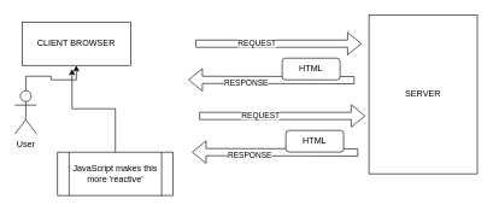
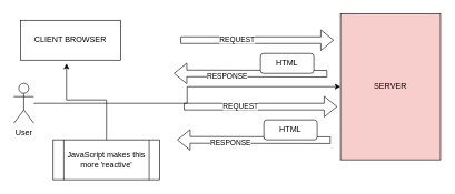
  <mxCell id="0" />
  <mxCell id="1" parent="0" />
- <mxCell id="2" value="" style="edgeStyle=orthogonalEdgeStyle;rounded=0;orthogonalLoop=1;jettySize=auto;html=1;" edge="1" parent="1" source="3" target="4"><mxGeometry relative="1" as="geometry" /></mxCell>
+ <mxCell id="2" value="" style="edgeStyle=orthogonalEdgeStyle;rounded=0;orthogonalLoop=1;jettySize=auto;html=1;" edge="1" parent="1" source="3" target="5"><mxGeometry relative="1" as="geometry" /></mxCell>
  <mxCell id="3" value="User" style="shape=umlActor;verticalLabelPosition=bottom;verticalAlign=top;html=1;outlineConnect=0;" vertex="1" parent="1"><mxGeometry x="20" y="125" width="30" height="60" as="geometry" /></mxCell>
  <mxCell id="4" value="CLIENT BROWSER" style="rounded=0;whiteSpace=wrap;html=1;" vertex="1" parent="1"><mxGeometry x="30" y="30" width="150" height="60" as="geometry" /></mxCell>
- <mxCell id="5" value="SERVER" style="rounded=0;whiteSpace=wrap;html=1;" vertex="1" parent="1"><mxGeometry x="510" y="20" width="150" height="220" as="geometry" /></mxCell>
+ <mxCell id="5" value="SERVER" style="rounded=0;whiteSpace=wrap;html=1;fillColor=#f8cecc;" vertex="1" parent="1"><mxGeometry x="510" y="20" width="150" height="220" as="geometry" /></mxCell>
  <mxCell id="6" value="" style="shape=flexArrow;endArrow=classic;html=1;rounded=0;" edge="1" parent="1"><mxGeometry width="50" height="50" relative="1" as="geometry"><mxPoint x="270" y="60" as="sourcePoint" /><mxPoint x="500" y="60" as="targetPoint" /><Array as="points" /></mxGeometry></mxCell>
  <mxCell id="7" value="REQUEST" style="edgeLabel;html=1;align=center;verticalAlign=middle;resizable=0;points=[];" vertex="1" connectable="0" parent="6"><mxGeometry x="-0.27" y="2" relative="1" as="geometry"><mxPoint as="offset" /></mxGeometry></mxCell>
  <mxCell id="8" value="" style="shape=flexArrow;endArrow=classic;html=1;rounded=0;" edge="1" parent="1"><mxGeometry width="50" height="50" relative="1" as="geometry"><mxPoint x="490" y="110.5" as="sourcePoint" /><mxPoint x="260" y="110" as="targetPoint" /><Array as="points" /></mxGeometry></mxCell>
  <mxCell id="9" value="RESPONSE" style="edgeLabel;html=1;align=center;verticalAlign=middle;resizable=0;points=[];" vertex="1" connectable="0" parent="8"><mxGeometry x="0.304" y="4" relative="1" as="geometry"><mxPoint as="offset" /></mxGeometry></mxCell>
  <mxCell id="10" value="HTML" style="rounded=1;whiteSpace=wrap;html=1;" vertex="1" parent="1"><mxGeometry x="390" y="80" width="80" height="30" as="geometry" /></mxCell>
  <mxCell id="11" value="" style="shape=flexArrow;endArrow=classic;html=1;rounded=0;" edge="1" parent="1"><mxGeometry width="50" height="50" relative="1" as="geometry"><mxPoint x="275" y="160" as="sourcePoint" /><mxPoint x="505" y="160" as="targetPoint" /><Array as="points" /></mxGeometry></mxCell>
  <mxCell id="12" value="REQUEST" style="edgeLabel;html=1;align=center;verticalAlign=middle;resizable=0;points=[];" vertex="1" connectable="0" parent="11"><mxGeometry x="-0.27" y="2" relative="1" as="geometry"><mxPoint as="offset" /></mxGeometry></mxCell>
  <mxCell id="13" value="" style="shape=flexArrow;endArrow=classic;html=1;rounded=0;" edge="1" parent="1"><mxGeometry width="50" height="50" relative="1" as="geometry"><mxPoint x="495" y="210.5" as="sourcePoint" /><mxPoint x="265" y="210" as="targetPoint" /><Array as="points" /></mxGeometry></mxCell>
  <mxCell id="14" value="RESPONSE" style="edgeLabel;html=1;align=center;verticalAlign=middle;resizable=0;points=[];" vertex="1" connectable="0" parent="13"><mxGeometry x="0.304" y="4" relative="1" as="geometry"><mxPoint as="offset" /></mxGeometry></mxCell>
  <mxCell id="15" value="HTML" style="rounded=1;whiteSpace=wrap;html=1;" vertex="1" parent="1"><mxGeometry x="395" y="180" width="80" height="30" as="geometry" /></mxCell>
  <mxCell id="16" value="JavaScript makes this more 'reactive'" style="shape=process;whiteSpace=wrap;html=1;backgroundOutline=1;" vertex="1" parent="1"><mxGeometry x="79" y="210" width="160" height="60" as="geometry" /></mxCell>
  <mxCell id="17" style="edgeStyle=orthogonalEdgeStyle;rounded=0;orthogonalLoop=1;jettySize=auto;html=1;entryX=0.46;entryY=1.083;entryDx=0;entryDy=0;entryPerimeter=0;" edge="1" parent="1" source="16" target="4"><mxGeometry relative="1" as="geometry" /></mxCell>
